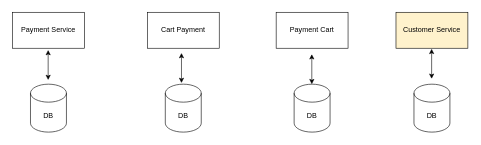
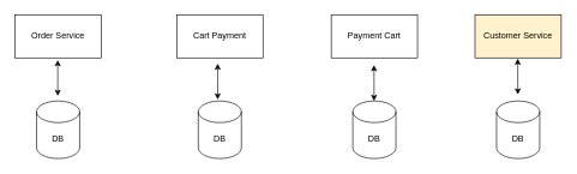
  <mxCell id="0" />
  <mxCell id="1" parent="0" />
- <mxCell id="2" value="Payment Service" style="rounded=0;whiteSpace=wrap;html=1;" vertex="1" parent="1"><mxGeometry x="20" y="20" width="120" height="60" as="geometry" /></mxCell>
+ <mxCell id="2" value="Order Service" style="rounded=0;whiteSpace=wrap;html=1;" vertex="1" parent="1"><mxGeometry x="20" y="20" width="120" height="60" as="geometry" /></mxCell>
  <mxCell id="3" value="Cart Payment" style="rounded=0;whiteSpace=wrap;html=1;" vertex="1" parent="1"><mxGeometry x="245" y="20" width="120" height="60" as="geometry" /></mxCell>
  <mxCell id="4" value="Payment Cart" style="rounded=0;whiteSpace=wrap;html=1;" vertex="1" parent="1"><mxGeometry x="460" y="20" width="120" height="60" as="geometry" /></mxCell>
  <mxCell id="5" value="Customer Service" style="rounded=0;whiteSpace=wrap;html=1;fillColor=#fff2cc;" vertex="1" parent="1"><mxGeometry x="660" y="20" width="120" height="60" as="geometry" /></mxCell>
  <mxCell id="6" value="DB" style="shape=cylinder3;whiteSpace=wrap;html=1;boundedLbl=1;backgroundOutline=1;size=15;" vertex="1" parent="1"><mxGeometry x="50" y="140" width="60" height="80" as="geometry" /></mxCell>
  <mxCell id="7" value="DB" style="shape=cylinder3;whiteSpace=wrap;html=1;boundedLbl=1;backgroundOutline=1;size=15;" vertex="1" parent="1"><mxGeometry x="275" y="140" width="60" height="80" as="geometry" /></mxCell>
  <mxCell id="8" value="DB" style="shape=cylinder3;whiteSpace=wrap;html=1;boundedLbl=1;backgroundOutline=1;size=15;" vertex="1" parent="1"><mxGeometry x="490" y="140" width="60" height="80" as="geometry" /></mxCell>
  <mxCell id="9" value="DB" style="shape=cylinder3;whiteSpace=wrap;html=1;boundedLbl=1;backgroundOutline=1;size=15;" vertex="1" parent="1"><mxGeometry x="690" y="140" width="60" height="80" as="geometry" /></mxCell>
  <mxCell id="10" value="" style="endArrow=classic;startArrow=classic;html=1;rounded=0;" edge="1" parent="1"><mxGeometry width="50" height="50" relative="1" as="geometry"><mxPoint x="79.5" y="133" as="sourcePoint" /><mxPoint x="79.5" y="83" as="targetPoint" /></mxGeometry></mxCell>
  <mxCell id="11" value="" style="endArrow=classic;startArrow=classic;html=1;rounded=0;" edge="1" parent="1"><mxGeometry width="50" height="50" relative="1" as="geometry"><mxPoint x="302" y="138" as="sourcePoint" /><mxPoint x="302" y="88" as="targetPoint" /></mxGeometry></mxCell>
  <mxCell id="12" value="" style="endArrow=classic;startArrow=classic;html=1;rounded=0;" edge="1" parent="1"><mxGeometry width="50" height="50" relative="1" as="geometry"><mxPoint x="519.5" y="140" as="sourcePoint" /><mxPoint x="519.5" y="90" as="targetPoint" /></mxGeometry></mxCell>
  <mxCell id="13" value="" style="endArrow=classic;startArrow=classic;html=1;rounded=0;" edge="1" parent="1"><mxGeometry width="50" height="50" relative="1" as="geometry"><mxPoint x="719.5" y="131" as="sourcePoint" /><mxPoint x="719.5" y="81" as="targetPoint" /></mxGeometry></mxCell>
